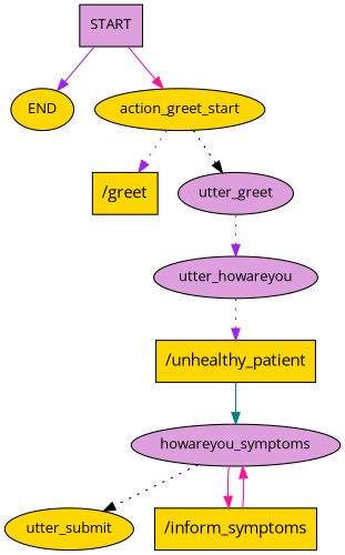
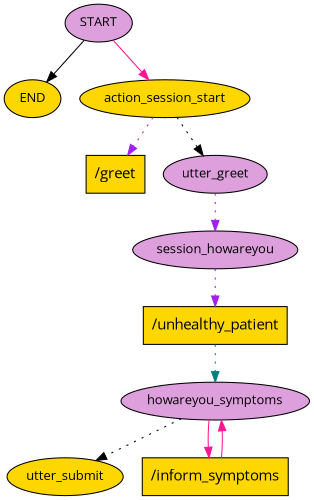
  digraph {
    fontname="Open Sans"
    node [fillcolor=gold fontname="Open Sans" fontsize=12 style=filled]
    edge [color=black fontname="Open Sans" style=solid]
-   n1 [fillcolor=plum label=START shape=box]
+   n1 [fillcolor=plum label=START]
    n2 [label=END]
-   n3 [label=action_greet_start]
+   n3 [label=action_session_start]
    n4 [label="/greet" shape=rect fontsize=""]
    n5 [fillcolor=plum label=utter_greet]
-   n6 [fillcolor=plum label=utter_howareyou]
+   n6 [fillcolor=plum label=session_howareyou]
    n7 [label="/unhealthy_patient" shape=rect fontsize=""]
    n8 [fillcolor=plum label=howareyou_symptoms]
    n9 [label=utter_submit]
    n10 [label="/inform_symptoms" shape=rect fontsize=""]
-   n1 -> n2 [color=purple]
+   n1 -> n2
    n1 -> n3 [color=deeppink]
    n3 -> n4 [color=purple style=dotted]
    n3 -> n5 [style=dotted]
    n5 -> n6 [color=purple style=dotted]
    n6 -> n7 [color=purple style=dotted]
-   n7 -> n8 [color=teal]
+   n7 -> n8 [color=teal style=dotted]
    n8 -> n9 [style=dotted]
    n8 -> n10 [color=deeppink]
    n10 -> n8 [color=deeppink]
  }
